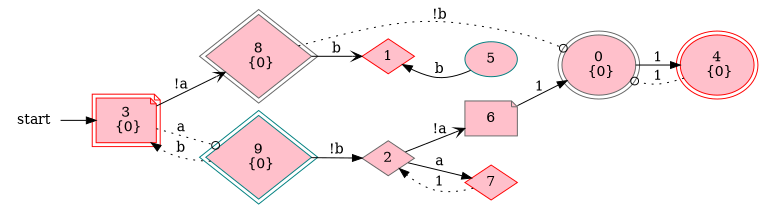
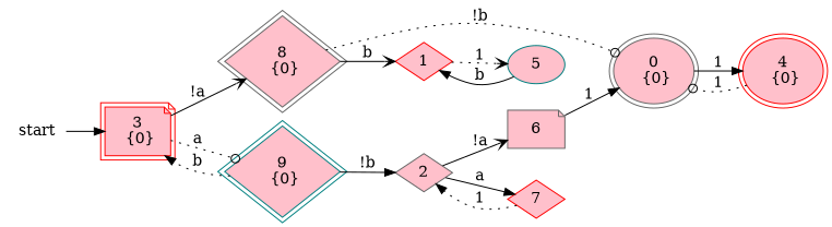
  digraph {
    rankdir=LR
    node [color=gray40 shape=diamond fillcolor=pink peripheries=2 style=filled]
    edge [arrowhead=normal style=solid]
    start [shape=none fillcolor="" peripheries="" style=""]
    n2 [color=red label="3\n {0}" shape=note]
    n3 [label="8\n {0}"]
    n4 [color=teal label="9\n {0}"]
    n5 [label="0\n {0}" shape=ellipse]
    1 [color=red peripheries=1]
    2 [peripheries=1]
    n8 [color=red label="4\n {0}" shape=ellipse]
    5 [color=teal peripheries=1 shape=ellipse]
    6 [peripheries=1 shape=note]
    7 [color=red peripheries=1]
    start -> n2
    n2 -> n3 [arrowhead=vee label="!a"]
    n2 -> n4 [arrowhead=odot label=a style=dotted]
    n3 -> n5 [arrowhead=odot label="!b" style=dotted]
    n3 -> 1 [arrowhead=vee label=b]
    n4 -> n2 [label=b style=dotted]
    n4 -> 2 [label="!b"]
    n5 -> n8 [label=1]
+   1 -> 5 [arrowhead=vee label=1 style=dotted]
    2 -> 6 [arrowhead=vee label="!a"]
    2 -> 7 [label=a]
    n8 -> n5 [arrowhead=odot label=1 style=dotted]
    5 -> 1 [label=b]
    6 -> n5 [label=1]
    7 -> 2 [label=1 style=dotted]
  }
